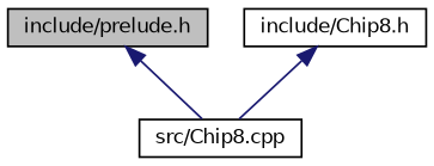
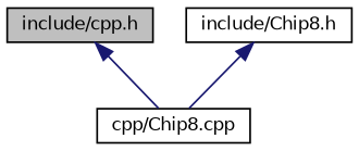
  digraph {
    node [color=black fillcolor=white fontname=Helvetica fontsize=10 shape=record style=filled]
    edge [color=midnightblue dir=back fontname=Helvetica fontsize=10 labelfontname=Helvetica labelfontsize=10 style=solid]
-   n1 [fillcolor=grey75 fontcolor=black height=0.2 label="include/prelude.h" width=0.4]
-   n2 [height=0.2 label="src/Chip8.cpp" width=0.4]
+   n1 [fillcolor=grey75 fontcolor=black height=0.2 label="include/cpp.h" width=0.4]
+   n2 [height=0.2 label="cpp/Chip8.cpp" width=0.4]
    n3 [height=0.2 label="include/Chip8.h" width=0.4]
    n1 -> n2
    n3 -> n2
  }
